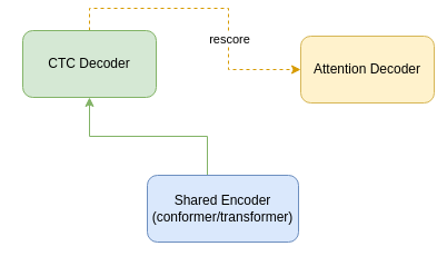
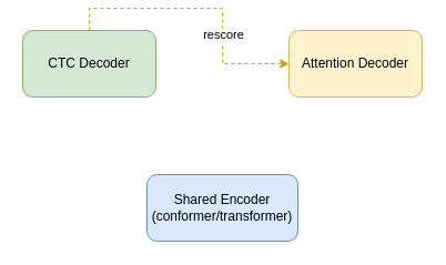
  <mxCell id="0" />
  <mxCell id="1" parent="0" />
- <mxCell id="2" style="edgeStyle=orthogonalEdgeStyle;rounded=0;orthogonalLoop=1;jettySize=auto;html=1;exitX=0.5;exitY=0;exitDx=0;exitDy=0;entryX=0.5;entryY=1;entryDx=0;entryDy=0;fillColor=#d5e8d4;strokeColor=#82b366;" edge="1" parent="1" source="3" target="6"><mxGeometry relative="1" as="geometry"><Array as="points"><mxPoint x="186" y="150" /><mxPoint x="186" y="115" /><mxPoint x="80" y="115" /></Array></mxGeometry></mxCell>
  <mxCell id="3" value="&lt;div&gt;Shared Encoder&lt;/div&gt;&lt;div&gt;(conformer/transformer)&lt;br&gt;&lt;/div&gt;" style="rounded=1;whiteSpace=wrap;html=1;fillColor=#dae8fc;strokeColor=#6c8ebf;" vertex="1" parent="1"><mxGeometry x="132" y="150" width="136" height="60" as="geometry" /></mxCell>
  <mxCell id="4" style="edgeStyle=orthogonalEdgeStyle;rounded=0;orthogonalLoop=1;jettySize=auto;html=1;exitX=0.5;exitY=0;exitDx=0;exitDy=0;entryX=0;entryY=0.5;entryDx=0;entryDy=0;dashed=1;fillColor=#ffe6cc;strokeColor=#d79b00;" edge="1" parent="1" source="6" target="7"><mxGeometry relative="1" as="geometry" /></mxCell>
  <mxCell id="5" value="rescore" style="edgeLabel;html=1;align=center;verticalAlign=middle;resizable=0;points=[];" vertex="1" connectable="0" parent="4"><mxGeometry x="0.301" relative="1" as="geometry"><mxPoint as="offset" /></mxGeometry></mxCell>
  <mxCell id="6" value="CTC Decoder" style="rounded=1;whiteSpace=wrap;html=1;fillColor=#d5e8d4;strokeColor=#82b366;" vertex="1" parent="1"><mxGeometry x="20" y="20" width="120" height="60" as="geometry" /></mxCell>
- <mxCell id="7" value="Attention Decoder" style="rounded=1;whiteSpace=wrap;html=1;fillColor=#fff2cc;strokeColor=#d6b656;" vertex="1" parent="1"><mxGeometry x="270" y="25" width="120" height="60" as="geometry" /></mxCell>
+ <mxCell id="7" value="Attention Decoder" style="rounded=1;whiteSpace=wrap;html=1;fillColor=#fff2cc;strokeColor=#d6b656;" vertex="1" parent="1"><mxGeometry x="260" y="20" width="120" height="60" as="geometry" /></mxCell>
